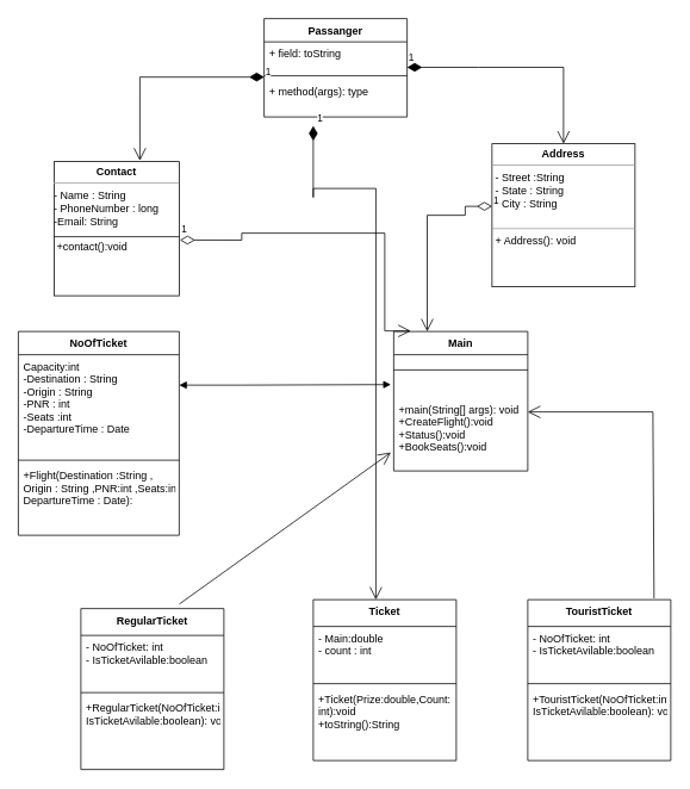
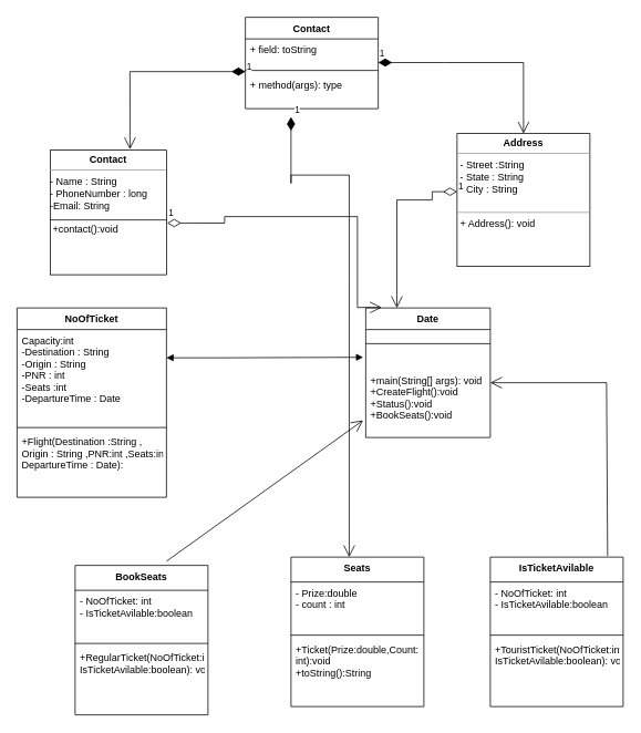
  <mxCell id="0" />
  <mxCell id="1" parent="0" />
  <mxCell id="2" value="NoOfTicket" style="swimlane;fontStyle=1;align=center;verticalAlign=top;childLayout=stackLayout;horizontal=1;startSize=26;horizontalStack=0;resizeParent=1;resizeParentMax=0;resizeLast=0;collapsible=1;marginBottom=0;" vertex="1" parent="1"><mxGeometry x="20" y="370" width="180" height="228" as="geometry" /></mxCell>
  <mxCell id="3" value="Capacity:int&#10;-Destination : String&#10;-Origin : String&#10;-PNR : int&#10;-Seats :int&#10;-DepartureTime : Date&#10;" style="text;strokeColor=none;fillColor=none;align=left;verticalAlign=top;spacingLeft=4;spacingRight=4;overflow=hidden;rotatable=0;points=[[0,0.5],[1,0.5]];portConstraint=eastwest;" vertex="1" parent="2"><mxGeometry y="26" width="180" height="114" as="geometry" /></mxCell>
  <mxCell id="4" value="" style="line;strokeWidth=1;fillColor=none;align=left;verticalAlign=middle;spacingTop=-1;spacingLeft=3;spacingRight=3;rotatable=0;labelPosition=right;points=[];portConstraint=eastwest;" vertex="1" parent="2"><mxGeometry y="140" width="180" height="8" as="geometry" /></mxCell>
  <mxCell id="5" value="+Flight(Destination :String ,&#10;Origin : String ,PNR:int ,Seats:int ,&#10;DepartureTime : Date):" style="text;strokeColor=none;fillColor=none;align=left;verticalAlign=top;spacingLeft=4;spacingRight=4;overflow=hidden;rotatable=0;points=[[0,0.5],[1,0.5]];portConstraint=eastwest;" vertex="1" parent="2"><mxGeometry y="148" width="180" height="80" as="geometry" /></mxCell>
  <mxCell id="6" value="&lt;p style=&quot;margin: 0px ; margin-top: 4px ; text-align: center&quot;&gt;&lt;b&gt;Address&lt;/b&gt;&lt;/p&gt;&lt;hr size=&quot;1&quot;&gt;&lt;p style=&quot;margin: 0px ; margin-left: 4px&quot;&gt;- Street :String&lt;/p&gt;&lt;p style=&quot;margin: 0px ; margin-left: 4px&quot;&gt;- State : String&lt;/p&gt;&lt;p style=&quot;margin: 0px ; margin-left: 4px&quot;&gt;- City : String&amp;nbsp;&lt;/p&gt;&lt;br&gt;&lt;hr size=&quot;1&quot;&gt;&lt;p style=&quot;margin: 0px ; margin-left: 4px&quot;&gt;+ Address(): void&lt;/p&gt;&lt;p style=&quot;margin: 0px ; margin-left: 4px&quot;&gt;&lt;br&gt;&lt;/p&gt;" style="verticalAlign=top;align=left;overflow=fill;fontSize=12;fontFamily=Helvetica;html=1;" vertex="1" parent="1"><mxGeometry x="550" y="160" width="160" height="160" as="geometry" /></mxCell>
  <mxCell id="7" value="&lt;p style=&quot;margin: 0px ; margin-top: 4px ; text-align: center&quot;&gt;&lt;b&gt;Contact&lt;/b&gt;&lt;/p&gt;&lt;hr size=&quot;1&quot;&gt;- Name : String&lt;br&gt;- PhoneNumber : long&lt;br&gt;-Email: String&lt;br&gt;&lt;br&gt;&lt;div style=&quot;height: 2px&quot;&gt;&amp;nbsp;+contact():void&lt;/div&gt;" style="verticalAlign=top;align=left;overflow=fill;fontSize=12;fontFamily=Helvetica;html=1;" vertex="1" parent="1"><mxGeometry x="60" y="180" width="140" height="150" as="geometry" /></mxCell>
  <mxCell id="8" value="" style="line;strokeWidth=1;fillColor=none;align=left;verticalAlign=middle;spacingTop=-1;spacingLeft=3;spacingRight=3;rotatable=0;labelPosition=right;points=[];portConstraint=eastwest;" vertex="1" parent="1"><mxGeometry x="60" y="260" width="140" height="8" as="geometry" /></mxCell>
- <mxCell id="9" value="Passanger" style="swimlane;fontStyle=1;align=center;verticalAlign=top;childLayout=stackLayout;horizontal=1;startSize=26;horizontalStack=0;resizeParent=1;resizeParentMax=0;resizeLast=0;collapsible=1;marginBottom=0;" vertex="1" parent="1"><mxGeometry x="295" y="20" width="160" height="110" as="geometry" /></mxCell>
+ <mxCell id="9" value="Contact" style="swimlane;fontStyle=1;align=center;verticalAlign=top;childLayout=stackLayout;horizontal=1;startSize=26;horizontalStack=0;resizeParent=1;resizeParentMax=0;resizeLast=0;collapsible=1;marginBottom=0;" vertex="1" parent="1"><mxGeometry x="295" y="20" width="160" height="110" as="geometry" /></mxCell>
  <mxCell id="10" value="+ field: toString" style="text;strokeColor=none;fillColor=none;align=left;verticalAlign=top;spacingLeft=4;spacingRight=4;overflow=hidden;rotatable=0;points=[[0,0.5],[1,0.5]];portConstraint=eastwest;" vertex="1" parent="9"><mxGeometry y="26" width="160" height="34" as="geometry" /></mxCell>
  <mxCell id="11" value="" style="line;strokeWidth=1;fillColor=none;align=left;verticalAlign=middle;spacingTop=-1;spacingLeft=3;spacingRight=3;rotatable=0;labelPosition=right;points=[];portConstraint=eastwest;" vertex="1" parent="9"><mxGeometry y="60" width="160" height="8" as="geometry" /></mxCell>
  <mxCell id="12" value="+ method(args): type" style="text;strokeColor=none;fillColor=none;align=left;verticalAlign=top;spacingLeft=4;spacingRight=4;overflow=hidden;rotatable=0;points=[[0,0.5],[1,0.5]];portConstraint=eastwest;" vertex="1" parent="9"><mxGeometry y="68" width="160" height="42" as="geometry" /></mxCell>
- <mxCell id="13" value="RegularTicket" style="swimlane;fontStyle=1;align=center;verticalAlign=top;childLayout=stackLayout;horizontal=1;startSize=30;horizontalStack=0;resizeParent=1;resizeParentMax=0;resizeLast=0;collapsible=1;marginBottom=0;" vertex="1" parent="1"><mxGeometry x="90" y="680" width="160" height="180" as="geometry" /></mxCell>
+ <mxCell id="13" value="BookSeats" style="swimlane;fontStyle=1;align=center;verticalAlign=top;childLayout=stackLayout;horizontal=1;startSize=30;horizontalStack=0;resizeParent=1;resizeParentMax=0;resizeLast=0;collapsible=1;marginBottom=0;" vertex="1" parent="1"><mxGeometry x="90" y="680" width="160" height="180" as="geometry" /></mxCell>
  <mxCell id="14" value="- NoOfTicket: int&#10;- IsTicketAvilable:boolean&#10;" style="text;strokeColor=none;fillColor=none;align=left;verticalAlign=top;spacingLeft=4;spacingRight=4;overflow=hidden;rotatable=0;points=[[0,0.5],[1,0.5]];portConstraint=eastwest;" vertex="1" parent="13"><mxGeometry y="30" width="160" height="60" as="geometry" /></mxCell>
  <mxCell id="15" value="" style="line;strokeWidth=1;fillColor=none;align=left;verticalAlign=middle;spacingTop=-1;spacingLeft=3;spacingRight=3;rotatable=0;labelPosition=right;points=[];portConstraint=eastwest;" vertex="1" parent="13"><mxGeometry y="90" width="160" height="8" as="geometry" /></mxCell>
  <mxCell id="16" value="+RegularTicket(NoOfTicket:int &#10;IsTicketAvilable:boolean): void" style="text;strokeColor=none;fillColor=none;align=left;verticalAlign=top;spacingLeft=4;spacingRight=4;overflow=hidden;rotatable=0;points=[[0,0.5],[1,0.5]];portConstraint=eastwest;" vertex="1" parent="13"><mxGeometry y="98" width="160" height="82" as="geometry" /></mxCell>
- <mxCell id="17" value="TouristTicket&#10;" style="swimlane;fontStyle=1;align=center;verticalAlign=top;childLayout=stackLayout;horizontal=1;startSize=30;horizontalStack=0;resizeParent=1;resizeParentMax=0;resizeLast=0;collapsible=1;marginBottom=0;" vertex="1" parent="1"><mxGeometry x="590" y="670" width="160" height="180" as="geometry" /></mxCell>
+ <mxCell id="17" value="IsTicketAvilable&#10;" style="swimlane;fontStyle=1;align=center;verticalAlign=top;childLayout=stackLayout;horizontal=1;startSize=30;horizontalStack=0;resizeParent=1;resizeParentMax=0;resizeLast=0;collapsible=1;marginBottom=0;" vertex="1" parent="1"><mxGeometry x="590" y="670" width="160" height="180" as="geometry" /></mxCell>
  <mxCell id="18" value="- NoOfTicket: int&#10;- IsTicketAvilable:boolean&#10;" style="text;strokeColor=none;fillColor=none;align=left;verticalAlign=top;spacingLeft=4;spacingRight=4;overflow=hidden;rotatable=0;points=[[0,0.5],[1,0.5]];portConstraint=eastwest;" vertex="1" parent="17"><mxGeometry y="30" width="160" height="60" as="geometry" /></mxCell>
  <mxCell id="19" value="" style="line;strokeWidth=1;fillColor=none;align=left;verticalAlign=middle;spacingTop=-1;spacingLeft=3;spacingRight=3;rotatable=0;labelPosition=right;points=[];portConstraint=eastwest;" vertex="1" parent="17"><mxGeometry y="90" width="160" height="8" as="geometry" /></mxCell>
  <mxCell id="20" value="+TouristTicket(NoOfTicket:int &#10;IsTicketAvilable:boolean): void" style="text;strokeColor=none;fillColor=none;align=left;verticalAlign=top;spacingLeft=4;spacingRight=4;overflow=hidden;rotatable=0;points=[[0,0.5],[1,0.5]];portConstraint=eastwest;" vertex="1" parent="17"><mxGeometry y="98" width="160" height="82" as="geometry" /></mxCell>
- <mxCell id="21" value="Ticket" style="swimlane;fontStyle=1;align=center;verticalAlign=top;childLayout=stackLayout;horizontal=1;startSize=30;horizontalStack=0;resizeParent=1;resizeParentMax=0;resizeLast=0;collapsible=1;marginBottom=0;" vertex="1" parent="1"><mxGeometry x="350" y="670" width="160" height="180" as="geometry" /></mxCell>
- <mxCell id="22" value="- Main:double&#10;- count : int" style="text;strokeColor=none;fillColor=none;align=left;verticalAlign=top;spacingLeft=4;spacingRight=4;overflow=hidden;rotatable=0;points=[[0,0.5],[1,0.5]];portConstraint=eastwest;" vertex="1" parent="21"><mxGeometry y="30" width="160" height="60" as="geometry" /></mxCell>
+ <mxCell id="21" value="Seats" style="swimlane;fontStyle=1;align=center;verticalAlign=top;childLayout=stackLayout;horizontal=1;startSize=30;horizontalStack=0;resizeParent=1;resizeParentMax=0;resizeLast=0;collapsible=1;marginBottom=0;" vertex="1" parent="1"><mxGeometry x="350" y="670" width="160" height="180" as="geometry" /></mxCell>
+ <mxCell id="22" value="- Prize:double&#10;- count : int" style="text;strokeColor=none;fillColor=none;align=left;verticalAlign=top;spacingLeft=4;spacingRight=4;overflow=hidden;rotatable=0;points=[[0,0.5],[1,0.5]];portConstraint=eastwest;" vertex="1" parent="21"><mxGeometry y="30" width="160" height="60" as="geometry" /></mxCell>
  <mxCell id="23" value="" style="line;strokeWidth=1;fillColor=none;align=left;verticalAlign=middle;spacingTop=-1;spacingLeft=3;spacingRight=3;rotatable=0;labelPosition=right;points=[];portConstraint=eastwest;" vertex="1" parent="21"><mxGeometry y="90" width="160" height="8" as="geometry" /></mxCell>
  <mxCell id="24" value="+Ticket(Prize:double,Count:&#10;int):void&#10;+toString():String" style="text;strokeColor=none;fillColor=none;align=left;verticalAlign=top;spacingLeft=4;spacingRight=4;overflow=hidden;rotatable=0;points=[[0,0.5],[1,0.5]];portConstraint=eastwest;" vertex="1" parent="21"><mxGeometry y="98" width="160" height="82" as="geometry" /></mxCell>
  <mxCell id="25" value="1" style="endArrow=open;html=1;endSize=12;startArrow=diamondThin;startSize=14;startFill=1;edgeStyle=orthogonalEdgeStyle;align=left;verticalAlign=bottom;rounded=0;" edge="1" parent="1"><mxGeometry x="-1" y="3" relative="1" as="geometry"><mxPoint x="455" y="74.5" as="sourcePoint" /><mxPoint x="630" y="160" as="targetPoint" /><Array as="points"><mxPoint x="535" y="74.5" /><mxPoint x="535" y="74.5" /></Array></mxGeometry></mxCell>
  <mxCell id="26" value="1" style="endArrow=open;html=1;endSize=12;startArrow=diamondThin;startSize=14;startFill=1;edgeStyle=orthogonalEdgeStyle;align=left;verticalAlign=bottom;rounded=0;entryX=0.686;entryY=-0.007;entryDx=0;entryDy=0;entryPerimeter=0;exitX=0.001;exitY=1.159;exitDx=0;exitDy=0;exitPerimeter=0;" edge="1" parent="1" source="10" target="7"><mxGeometry x="-1" y="3" relative="1" as="geometry"><mxPoint x="110" y="100" as="sourcePoint" /><mxPoint x="270" y="100" as="targetPoint" /></mxGeometry></mxCell>
- <mxCell id="27" value="Main" style="swimlane;fontStyle=1;align=center;verticalAlign=top;childLayout=stackLayout;horizontal=1;startSize=26;horizontalStack=0;resizeParent=1;resizeParentMax=0;resizeLast=0;collapsible=1;marginBottom=0;" vertex="1" parent="1"><mxGeometry x="440" y="370" width="150" height="156" as="geometry" /></mxCell>
+ <mxCell id="27" value="Date" style="swimlane;fontStyle=1;align=center;verticalAlign=top;childLayout=stackLayout;horizontal=1;startSize=26;horizontalStack=0;resizeParent=1;resizeParentMax=0;resizeLast=0;collapsible=1;marginBottom=0;" vertex="1" parent="1"><mxGeometry x="440" y="370" width="150" height="156" as="geometry" /></mxCell>
  <mxCell id="28" value="" style="line;strokeWidth=1;fillColor=none;align=left;verticalAlign=middle;spacingTop=-1;spacingLeft=3;spacingRight=3;rotatable=0;labelPosition=right;points=[];portConstraint=eastwest;" vertex="1" parent="27"><mxGeometry y="26" width="150" height="34" as="geometry" /></mxCell>
  <mxCell id="29" value="&#10;+main(String[] args): void&#10;+CreateFlight():void&#10;+Status():void&#10;+BookSeats():void" style="text;strokeColor=none;fillColor=none;align=left;verticalAlign=top;spacingLeft=4;spacingRight=4;overflow=hidden;rotatable=0;points=[[0,0.5],[1,0.5]];portConstraint=eastwest;" vertex="1" parent="27"><mxGeometry y="60" width="150" height="96" as="geometry" /></mxCell>
  <mxCell id="30" value="" style="endArrow=block;startArrow=block;endFill=1;startFill=1;html=1;rounded=0;entryX=-0.021;entryY=-0.006;entryDx=0;entryDy=0;entryPerimeter=0;" edge="1" parent="1" target="29"><mxGeometry width="160" relative="1" as="geometry"><mxPoint x="200" y="430" as="sourcePoint" /><mxPoint x="430" y="430" as="targetPoint" /><Array as="points"><mxPoint x="270" y="430" /></Array></mxGeometry></mxCell>
  <mxCell id="31" value="" style="endArrow=open;endFill=1;endSize=12;html=1;rounded=0;exitX=0.688;exitY=-0.028;exitDx=0;exitDy=0;exitPerimeter=0;entryX=-0.021;entryY=0.785;entryDx=0;entryDy=0;entryPerimeter=0;" edge="1" parent="1" source="13" target="29"><mxGeometry width="160" relative="1" as="geometry"><mxPoint x="300" y="570" as="sourcePoint" /><mxPoint x="460" y="570" as="targetPoint" /></mxGeometry></mxCell>
  <mxCell id="32" value="" style="endArrow=open;endFill=1;endSize=12;html=1;rounded=0;exitX=0.883;exitY=-0.008;exitDx=0;exitDy=0;exitPerimeter=0;" edge="1" parent="1" source="17"><mxGeometry width="160" relative="1" as="geometry"><mxPoint x="620" y="540" as="sourcePoint" /><mxPoint x="590" y="460" as="targetPoint" /><Array as="points"><mxPoint x="730" y="460" /></Array></mxGeometry></mxCell>
  <mxCell id="33" value="1" style="endArrow=open;html=1;endSize=12;startArrow=diamondThin;startSize=14;startFill=1;edgeStyle=orthogonalEdgeStyle;align=left;verticalAlign=bottom;rounded=0;entryX=0.438;entryY=0;entryDx=0;entryDy=0;entryPerimeter=0;" edge="1" parent="1" target="21"><mxGeometry x="-1" y="3" relative="1" as="geometry"><mxPoint x="350" y="140" as="sourcePoint" /><mxPoint x="450" y="220" as="targetPoint" /><Array as="points"><mxPoint x="350" y="220" /><mxPoint x="350" y="210" /><mxPoint x="420" y="210" /></Array></mxGeometry></mxCell>
  <mxCell id="34" value="1" style="endArrow=open;html=1;endSize=12;startArrow=diamondThin;startSize=14;startFill=0;edgeStyle=orthogonalEdgeStyle;align=left;verticalAlign=bottom;rounded=0;exitX=1.006;exitY=0.585;exitDx=0;exitDy=0;exitPerimeter=0;entryX=0.128;entryY=-0.004;entryDx=0;entryDy=0;entryPerimeter=0;" edge="1" parent="1" source="7" target="27"><mxGeometry x="-1" y="3" relative="1" as="geometry"><mxPoint x="270" y="280" as="sourcePoint" /><mxPoint x="450" y="268" as="targetPoint" /><Array as="points"><mxPoint x="270" y="268" /><mxPoint x="270" y="260" /><mxPoint x="430" y="260" /><mxPoint x="430" y="369" /></Array></mxGeometry></mxCell>
  <mxCell id="35" value="1" style="endArrow=open;html=1;endSize=12;startArrow=diamondThin;startSize=14;startFill=0;edgeStyle=orthogonalEdgeStyle;align=left;verticalAlign=bottom;rounded=0;entryX=0.25;entryY=0;entryDx=0;entryDy=0;" edge="1" parent="1" target="27"><mxGeometry x="-1" y="3" relative="1" as="geometry"><mxPoint x="550" y="230" as="sourcePoint" /><mxPoint x="870" y="230" as="targetPoint" /><Array as="points"><mxPoint x="520" y="230" /><mxPoint x="520" y="240" /><mxPoint x="478" y="240" /></Array></mxGeometry></mxCell>
